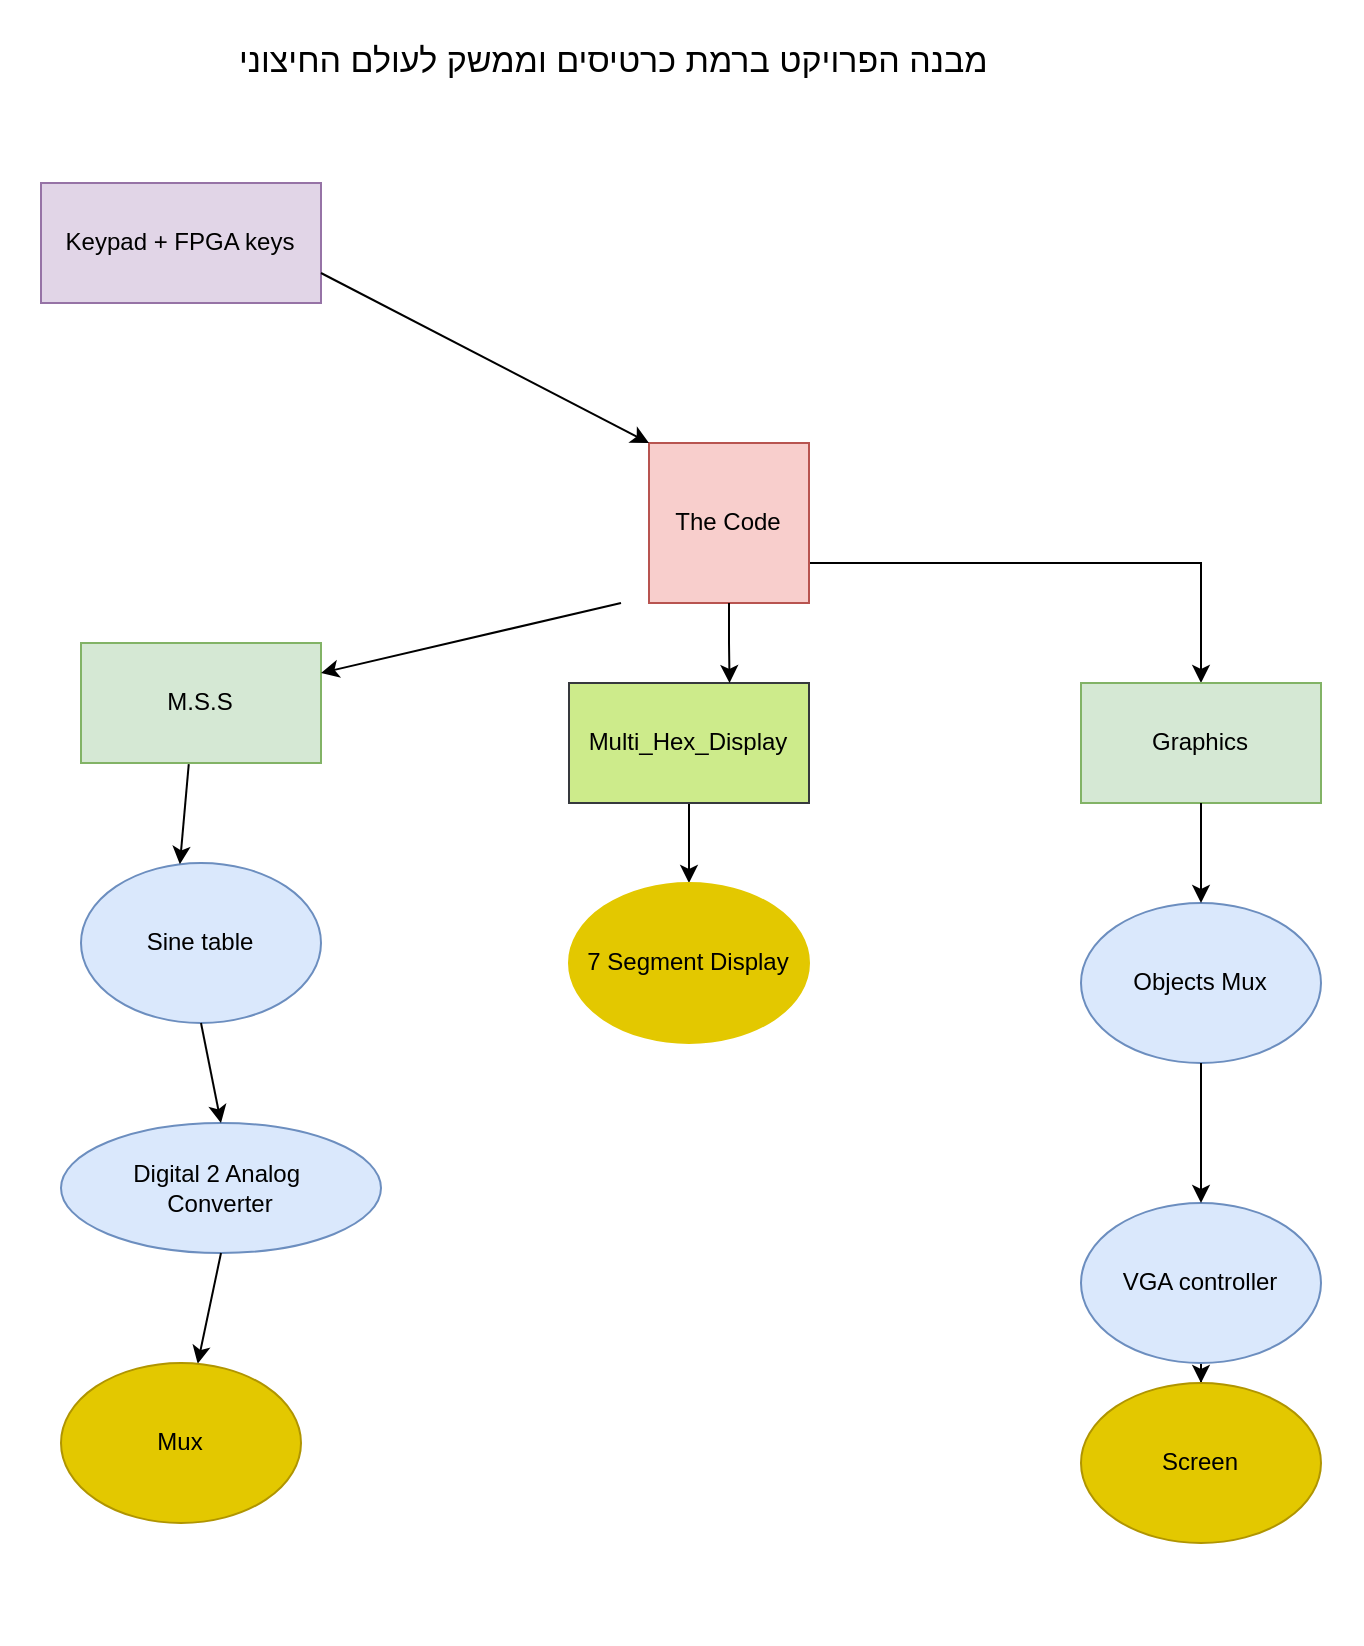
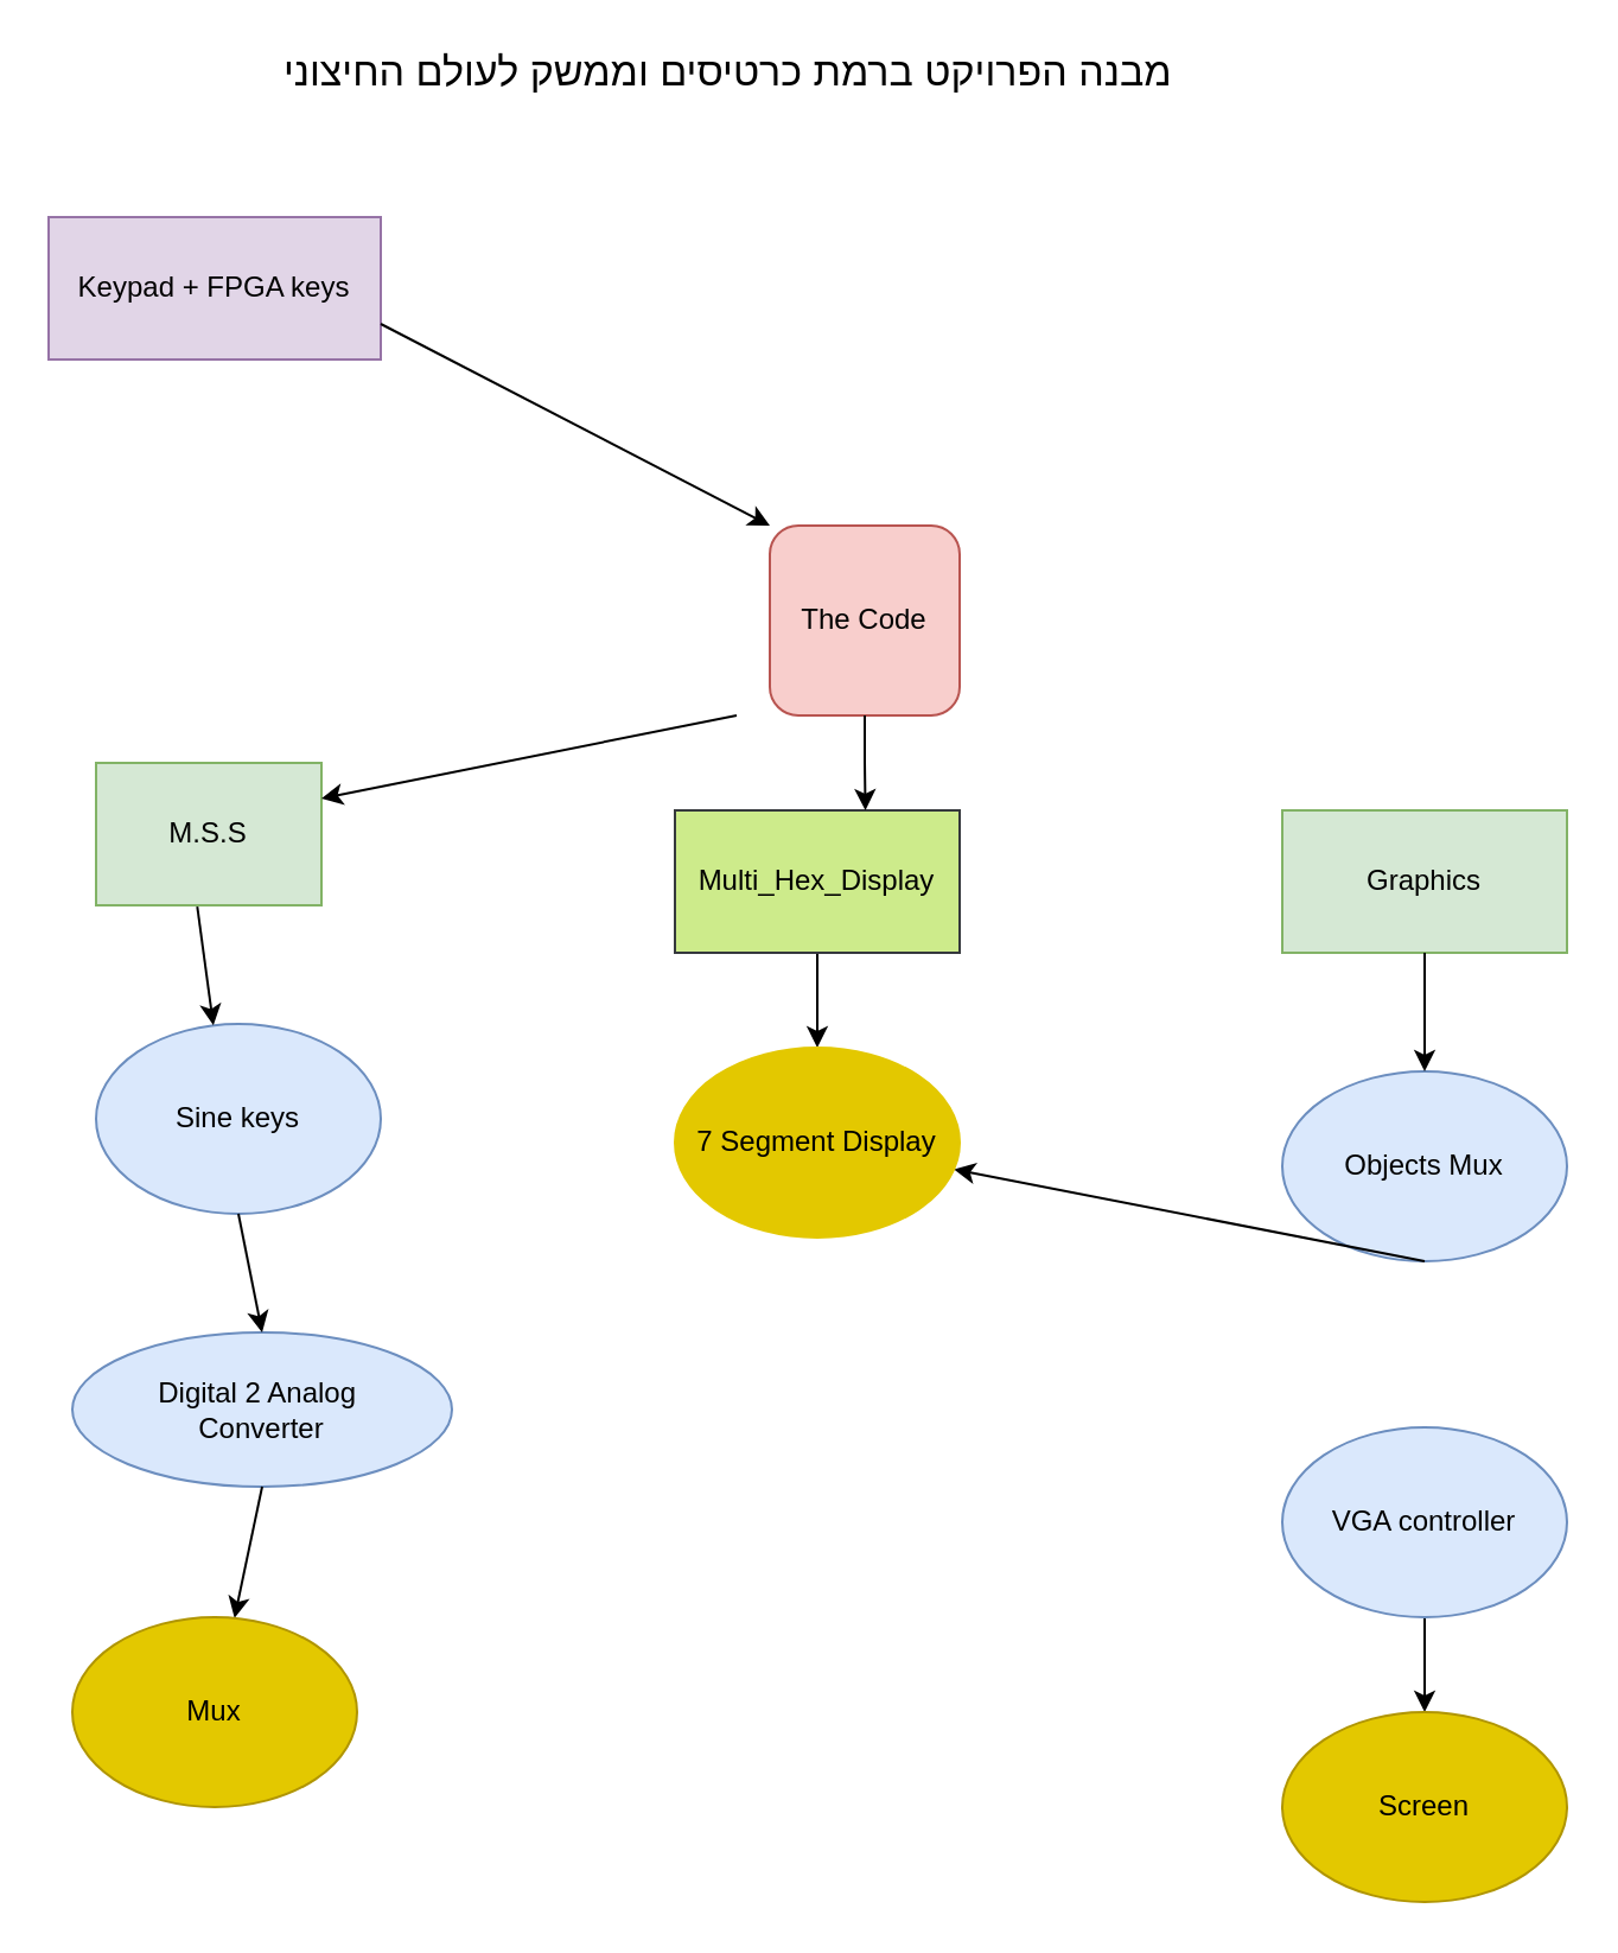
  <mxCell id="0" />
  <mxCell id="1" parent="0" />
  <mxCell id="2" value="Keypad + FPGA keys" style="rounded=0;whiteSpace=wrap;html=1;fillColor=#e1d5e7;strokeColor=#9673a6;" vertex="1" parent="1"><mxGeometry x="20" y="65" width="140" height="60" as="geometry" /></mxCell>
  <mxCell id="3" style="edgeStyle=orthogonalEdgeStyle;rounded=0;orthogonalLoop=1;jettySize=auto;html=1;exitX=0.5;exitY=1;exitDx=0;exitDy=0;" edge="1" parent="1" source="4" target="25"><mxGeometry relative="1" as="geometry"><mxPoint x="344.286" y="425" as="targetPoint" /></mxGeometry></mxCell>
  <mxCell id="4" value="Multi_Hex_Display" style="rounded=0;whiteSpace=wrap;html=1;fillColor=#cdeb8b;strokeColor=#36393d;" vertex="1" parent="1"><mxGeometry x="284" y="315" width="120" height="60" as="geometry" /></mxCell>
- <mxCell id="5" value="M.S.S" style="rounded=0;whiteSpace=wrap;html=1;fillColor=#d5e8d4;strokeColor=#82b366;" vertex="1" parent="1"><mxGeometry x="40" y="295" width="120" height="60" as="geometry" /></mxCell>
- <mxCell id="6" style="edgeStyle=orthogonalEdgeStyle;rounded=0;orthogonalLoop=1;jettySize=auto;html=1;exitX=1;exitY=0.75;exitDx=0;exitDy=0;entryX=0.5;entryY=0;entryDx=0;entryDy=0;" edge="1" parent="1" source="7" target="20"><mxGeometry relative="1" as="geometry" /></mxCell>
- <mxCell id="7" value="The Code" style="whiteSpace=wrap;html=1;aspect=fixed;fillColor=#f8cecc;strokeColor=#b85450;" vertex="1" parent="1"><mxGeometry x="324" y="195" width="80" height="80" as="geometry" /></mxCell>
+ <mxCell id="5" value="M.S.S" style="rounded=0;whiteSpace=wrap;html=1;fillColor=#d5e8d4;strokeColor=#82b366;" vertex="1" parent="1"><mxGeometry x="40" y="295" width="95" height="60" as="geometry" /></mxCell>
+ <mxCell id="7" value="The Code" style="whiteSpace=wrap;html=1;aspect=fixed;fillColor=#f8cecc;strokeColor=#b85450;rounded=1;" vertex="1" parent="1"><mxGeometry x="324" y="195" width="80" height="80" as="geometry" /></mxCell>
  <mxCell id="8" value="&lt;p style=&quot;margin: 0cm; direction: rtl; unicode-bidi: embed; font-size: 17px;&quot; dir=&quot;RTL&quot; align=&quot;center&quot;&gt;&lt;span style=&quot;&quot; lang=&quot;HE&quot;&gt;&lt;font style=&quot;font-size: 17px;&quot;&gt;&lt;br&gt;&lt;font style=&quot;font-size: 17px;&quot;&gt;&amp;nbsp;&lt;/font&gt;&lt;/font&gt;&lt;/span&gt;&lt;span style=&quot;background-color: initial;&quot;&gt;מבנה&amp;nbsp;&lt;/span&gt;&lt;span style=&quot;background-color: initial;&quot;&gt;הפרויקט ברמת כרטיסים&amp;nbsp;&lt;/span&gt;&lt;span style=&quot;background-color: initial;&quot;&gt;וממשק&amp;nbsp;&lt;/span&gt;&lt;span style=&quot;background-color: initial;&quot;&gt;לעולם החיצוני&lt;/span&gt;&lt;/p&gt;&lt;font style=&quot;font-size: 17px;&quot;&gt;&lt;br style=&quot;&quot;&gt;&lt;br&gt;&lt;/font&gt;&lt;p style=&quot;margin: 0cm; direction: rtl; unicode-bidi: embed; font-size: 17px;&quot; dir=&quot;RTL&quot; align=&quot;center&quot;&gt;&lt;span style=&quot;&quot; lang=&quot;HE&quot;&gt;&lt;font style=&quot;font-size: 17px;&quot;&gt;&lt;br&gt;&lt;br&gt;&lt;/font&gt;&lt;/span&gt;&lt;/p&gt;" style="text;strokeColor=none;align=center;fillColor=none;html=1;verticalAlign=middle;whiteSpace=wrap;rounded=0;" vertex="1" parent="1"><mxGeometry x="34" y="20" width="550" height="30" as="geometry" /></mxCell>
  <mxCell id="9" value="" style="endArrow=classic;html=1;rounded=0;entryX=0;entryY=0;entryDx=0;entryDy=0;exitX=1;exitY=0.75;exitDx=0;exitDy=0;" edge="1" parent="1" source="2" target="7"><mxGeometry width="50" height="50" relative="1" as="geometry"><mxPoint x="180" y="115" as="sourcePoint" /><mxPoint x="310" y="185" as="targetPoint" /></mxGeometry></mxCell>
  <mxCell id="10" value="" style="endArrow=classic;html=1;rounded=0;entryX=1;entryY=0.25;entryDx=0;entryDy=0;" edge="1" parent="1" target="5"><mxGeometry width="50" height="50" relative="1" as="geometry"><mxPoint x="310" y="275" as="sourcePoint" /><mxPoint x="170" y="305" as="targetPoint" /></mxGeometry></mxCell>
- <mxCell id="11" value="Sine table" style="ellipse;whiteSpace=wrap;html=1;fillColor=#dae8fc;strokeColor=#6c8ebf;" vertex="1" parent="1"><mxGeometry x="40" y="405" width="120" height="80" as="geometry" /></mxCell>
+ <mxCell id="11" value="Sine keys" style="ellipse;whiteSpace=wrap;html=1;fillColor=#dae8fc;strokeColor=#6c8ebf;" vertex="1" parent="1"><mxGeometry x="40" y="405" width="120" height="80" as="geometry" /></mxCell>
  <mxCell id="12" value="" style="endArrow=classic;html=1;rounded=0;exitX=0.449;exitY=1.009;exitDx=0;exitDy=0;exitPerimeter=0;entryX=0.412;entryY=0.008;entryDx=0;entryDy=0;entryPerimeter=0;" edge="1" parent="1" source="5" target="11"><mxGeometry width="50" height="50" relative="1" as="geometry"><mxPoint x="310" y="425" as="sourcePoint" /><mxPoint x="360" y="375" as="targetPoint" /></mxGeometry></mxCell>
  <mxCell id="13" value="Digital 2 Analog&amp;nbsp;&lt;div&gt;Converter&lt;/div&gt;" style="ellipse;whiteSpace=wrap;html=1;fillColor=#dae8fc;strokeColor=#6c8ebf;" vertex="1" parent="1"><mxGeometry x="30" y="535" width="160" height="65" as="geometry" /></mxCell>
  <mxCell id="14" value="" style="endArrow=classic;html=1;rounded=0;exitX=0.5;exitY=1;exitDx=0;exitDy=0;entryX=0.5;entryY=0;entryDx=0;entryDy=0;" edge="1" parent="1" source="11" target="13"><mxGeometry width="50" height="50" relative="1" as="geometry"><mxPoint x="310" y="545" as="sourcePoint" /><mxPoint x="360" y="495" as="targetPoint" /></mxGeometry></mxCell>
  <mxCell id="15" value="" style="endArrow=classic;html=1;rounded=0;exitX=0.5;exitY=1;exitDx=0;exitDy=0;" edge="1" parent="1" source="13" target="16"><mxGeometry width="50" height="50" relative="1" as="geometry"><mxPoint x="310" y="545" as="sourcePoint" /><mxPoint x="90" y="655" as="targetPoint" /></mxGeometry></mxCell>
  <mxCell id="16" value="Mux" style="ellipse;whiteSpace=wrap;html=1;fillColor=#e3c800;fontColor=#000000;strokeColor=#B09500;" vertex="1" parent="1"><mxGeometry x="30" y="655" width="120" height="80" as="geometry" /></mxCell>
  <mxCell id="17" style="edgeStyle=orthogonalEdgeStyle;rounded=0;orthogonalLoop=1;jettySize=auto;html=1;exitX=0.5;exitY=1;exitDx=0;exitDy=0;entryX=0.669;entryY=0;entryDx=0;entryDy=0;entryPerimeter=0;" edge="1" parent="1" source="7" target="4"><mxGeometry relative="1" as="geometry" /></mxCell>
  <mxCell id="18" style="edgeStyle=orthogonalEdgeStyle;rounded=0;orthogonalLoop=1;jettySize=auto;html=1;exitX=0.5;exitY=1;exitDx=0;exitDy=0;" edge="1" parent="1" source="19" target="24"><mxGeometry relative="1" as="geometry"><mxPoint x="600.286" y="705" as="targetPoint" /></mxGeometry></mxCell>
  <mxCell id="19" value="VGA controller" style="ellipse;whiteSpace=wrap;html=1;fillColor=#dae8fc;strokeColor=#6c8ebf;" vertex="1" parent="1"><mxGeometry x="540" y="575" width="120" height="80" as="geometry" /></mxCell>
  <mxCell id="20" value="Graphics" style="rounded=0;whiteSpace=wrap;html=1;fillColor=#d5e8d4;strokeColor=#82b366;" vertex="1" parent="1"><mxGeometry x="540" y="315" width="120" height="60" as="geometry" /></mxCell>
  <mxCell id="21" value="Objects Mux" style="ellipse;whiteSpace=wrap;html=1;fillColor=#dae8fc;strokeColor=#6c8ebf;" vertex="1" parent="1"><mxGeometry x="540" y="425" width="120" height="80" as="geometry" /></mxCell>
  <mxCell id="22" value="" style="endArrow=classic;html=1;rounded=0;exitX=0.5;exitY=1;exitDx=0;exitDy=0;entryX=0.5;entryY=0;entryDx=0;entryDy=0;" edge="1" parent="1" source="20" target="21"><mxGeometry width="50" height="50" relative="1" as="geometry"><mxPoint x="670" y="415" as="sourcePoint" /><mxPoint x="720" y="365" as="targetPoint" /></mxGeometry></mxCell>
- <mxCell id="23" value="" style="endArrow=classic;html=1;rounded=0;entryX=0.5;entryY=0;entryDx=0;entryDy=0;exitX=0.5;exitY=1;exitDx=0;exitDy=0;" edge="1" parent="1" source="21" target="19"><mxGeometry width="50" height="50" relative="1" as="geometry"><mxPoint x="570" y="525" as="sourcePoint" /><mxPoint x="370" y="445" as="targetPoint" /></mxGeometry></mxCell>
- <mxCell id="24" value="Screen" style="ellipse;whiteSpace=wrap;html=1;fillColor=#e3c800;fontColor=#000000;strokeColor=#B09500;" vertex="1" parent="1"><mxGeometry x="539.996" y="665" width="120" height="80" as="geometry" /></mxCell>
+ <mxCell id="23" value="" style="endArrow=classic;html=1;rounded=0;exitX=0.5;exitY=1;exitDx=0;exitDy=0;" edge="1" parent="1" source="21" target="25"><mxGeometry width="50" height="50" relative="1" as="geometry"><mxPoint x="570" y="525" as="sourcePoint" /><mxPoint x="370" y="445" as="targetPoint" /></mxGeometry></mxCell>
+ <mxCell id="24" value="Screen" style="ellipse;whiteSpace=wrap;html=1;fillColor=#e3c800;fontColor=#000000;strokeColor=#B09500;" vertex="1" parent="1"><mxGeometry x="539.996" y="695" width="120" height="80" as="geometry" /></mxCell>
  <mxCell id="25" value="7 Segment Display" style="ellipse;whiteSpace=wrap;html=1;fillColor=#E3C800;strokeColor=#E3C800;gradientDirection=north;" vertex="1" parent="1"><mxGeometry x="283.996" y="415" width="120" height="80" as="geometry" /></mxCell>
